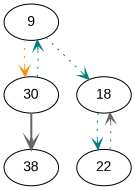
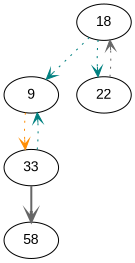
  strict digraph {
    fontname="Liberation Sans"
    node [fontname="Liberation Sans"]
    edge [arrowhead=vee color=teal cond=true fontname="Liberation Sans" style=dotted]
    9
-   33 [label=30]
+   33
    18
-   38
+   38 [label=58]
    22
    9 -> 33 [color=darkorange]
-   9 -> 18 [cond=false]
+   18 -> 9 [cond=false]
    33 -> 9
    33 -> 38 [color=gray40 cond=false style=bold]
    18 -> 22
    22 -> 18 [color=gray40 cond=false]
  }
